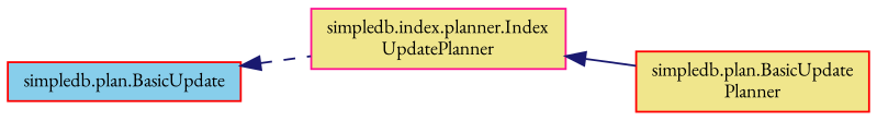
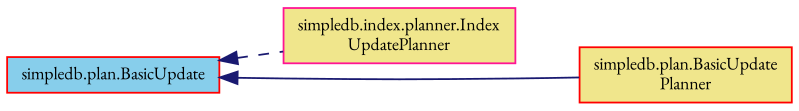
  digraph {
    fontname="EB Garamond"
    rankdir=LR
    node [color=red fillcolor=khaki fontname="EB Garamond" fontsize=10 shape=record style=filled]
    edge [color=midnightblue dir=back fontname="EB Garamond" fontsize=10 labelfontname=Helvetica labelfontsize=10]
    n1 [fillcolor=skyblue height=0.2 label="simpledb.plan.BasicUpdate" width=0.4]
    n2 [color=deeppink height=0.2 label="simpledb.index.planner.Index\lUpdatePlanner" width=0.4]
    n3 [height=0.2 label="simpledb.plan.BasicUpdate\lPlanner" width=0.4]
    n1 -> n2 [style=dashed]
-   n2 -> n3 [style=solid]
+   n1 -> n3 [style=solid]
  }
